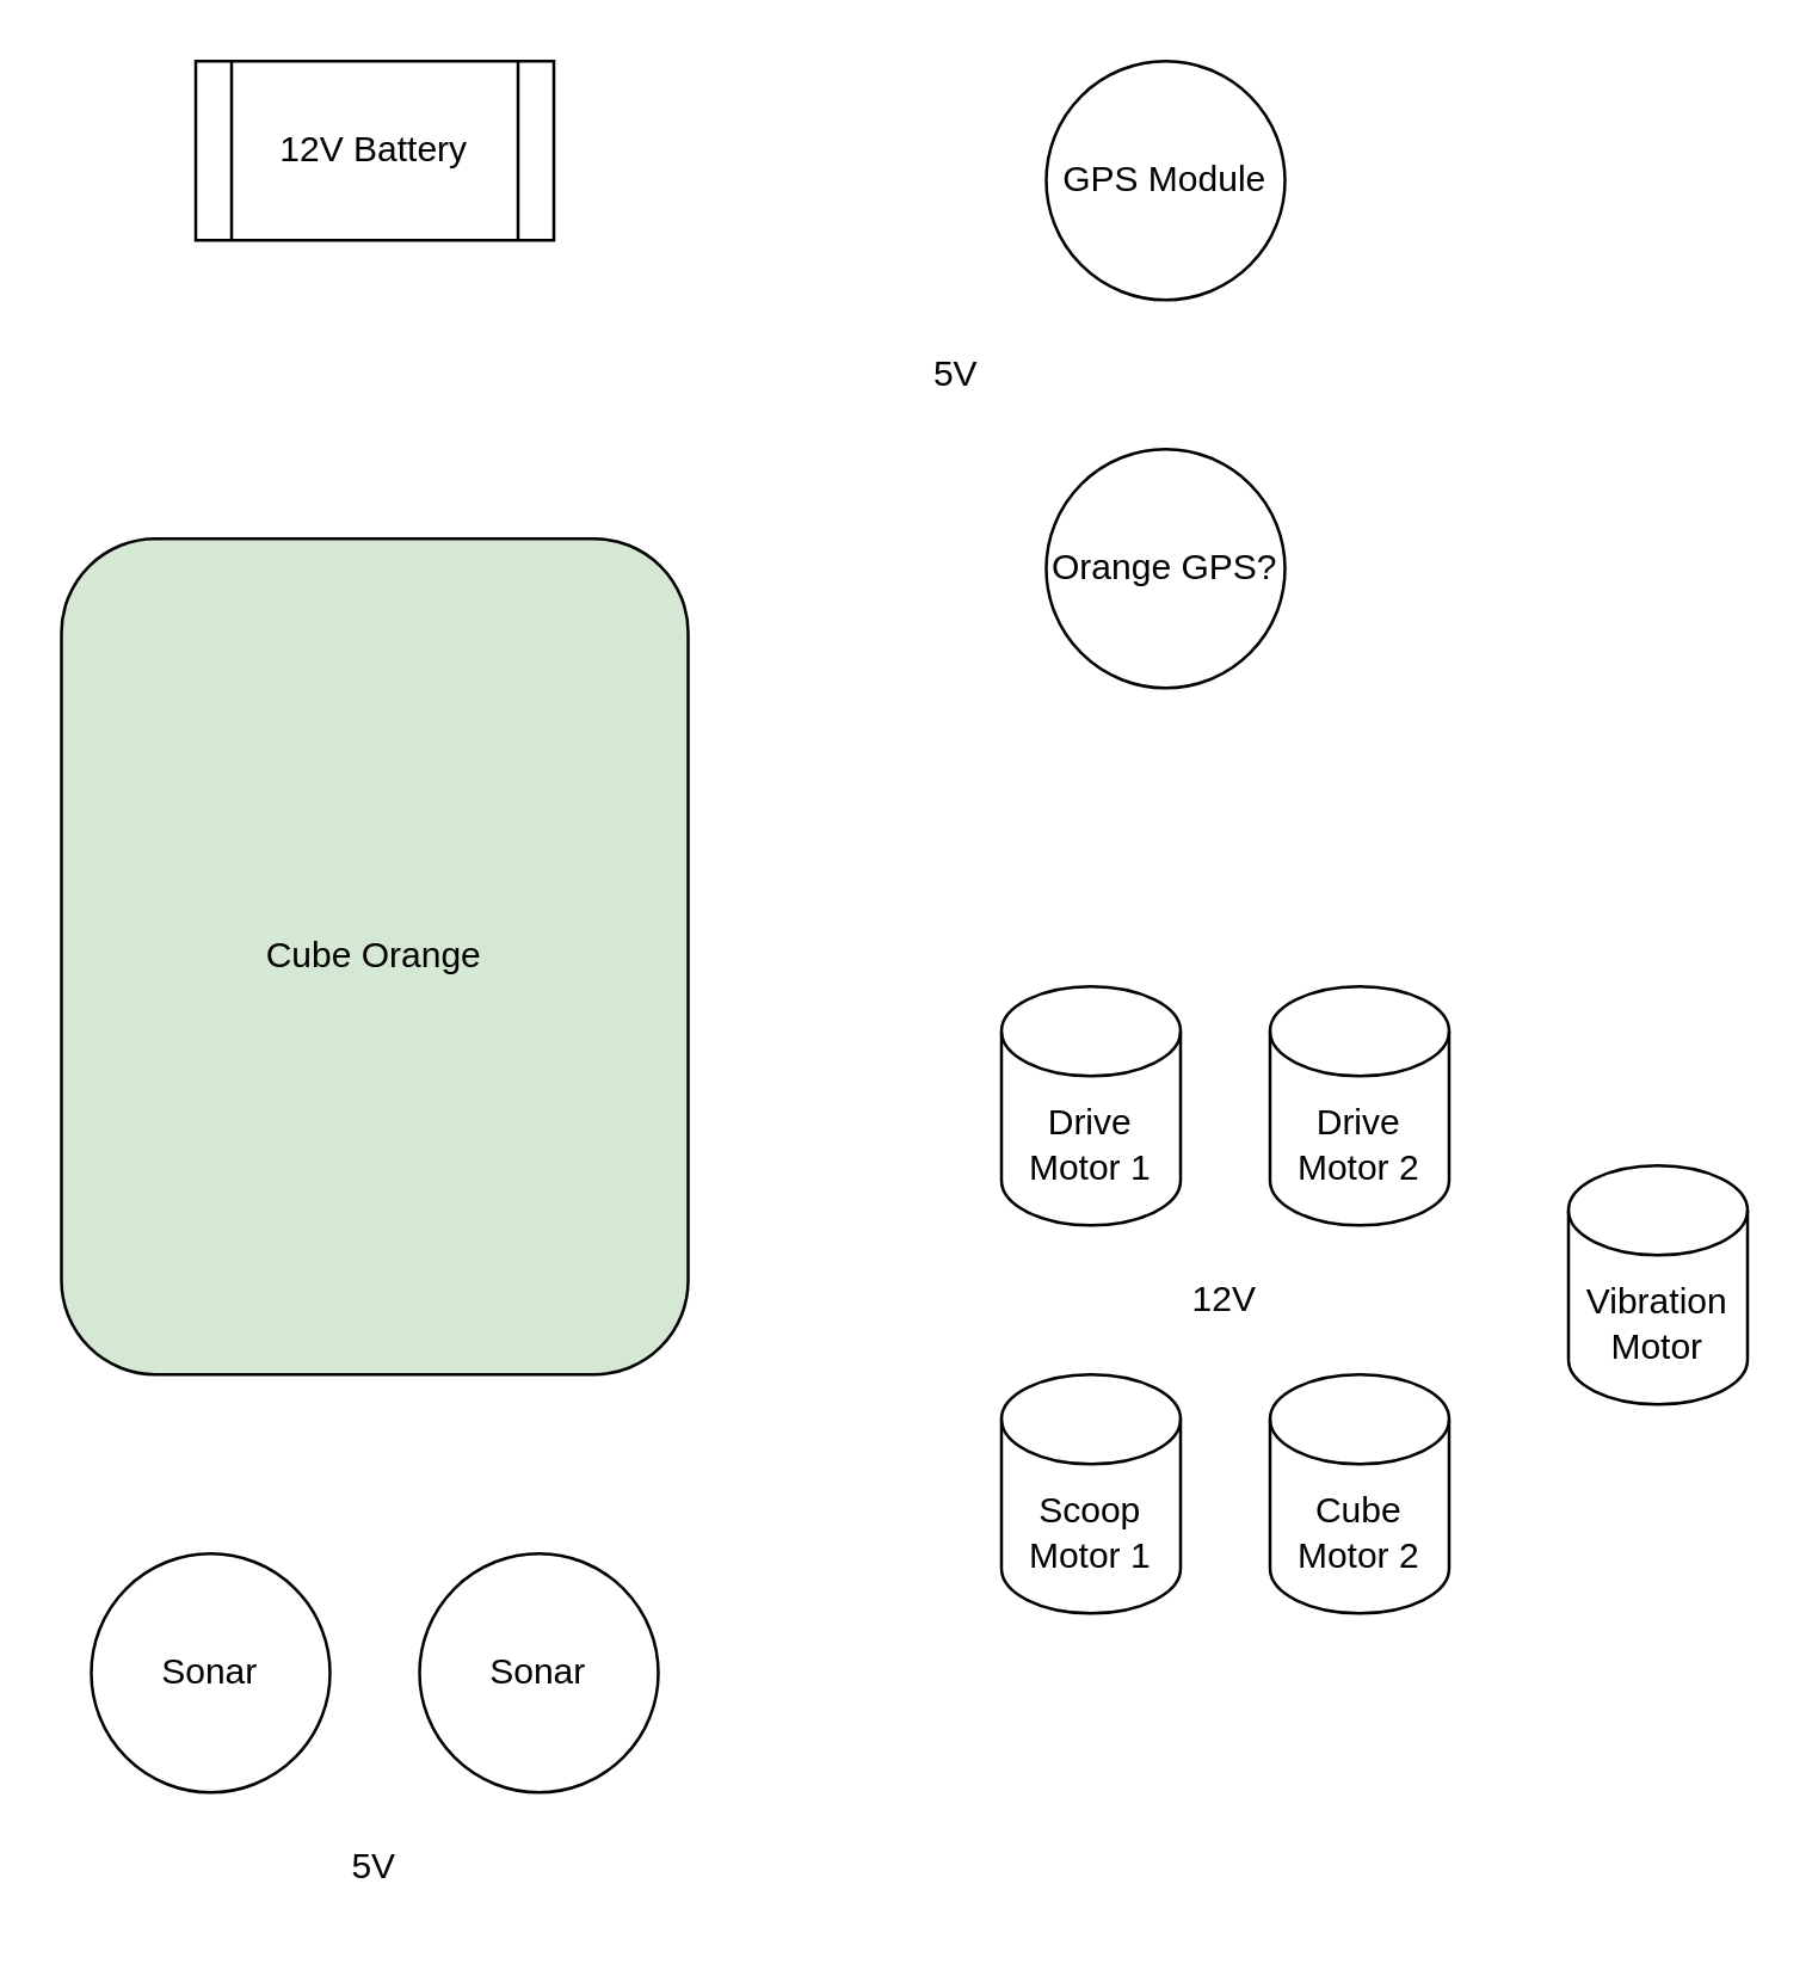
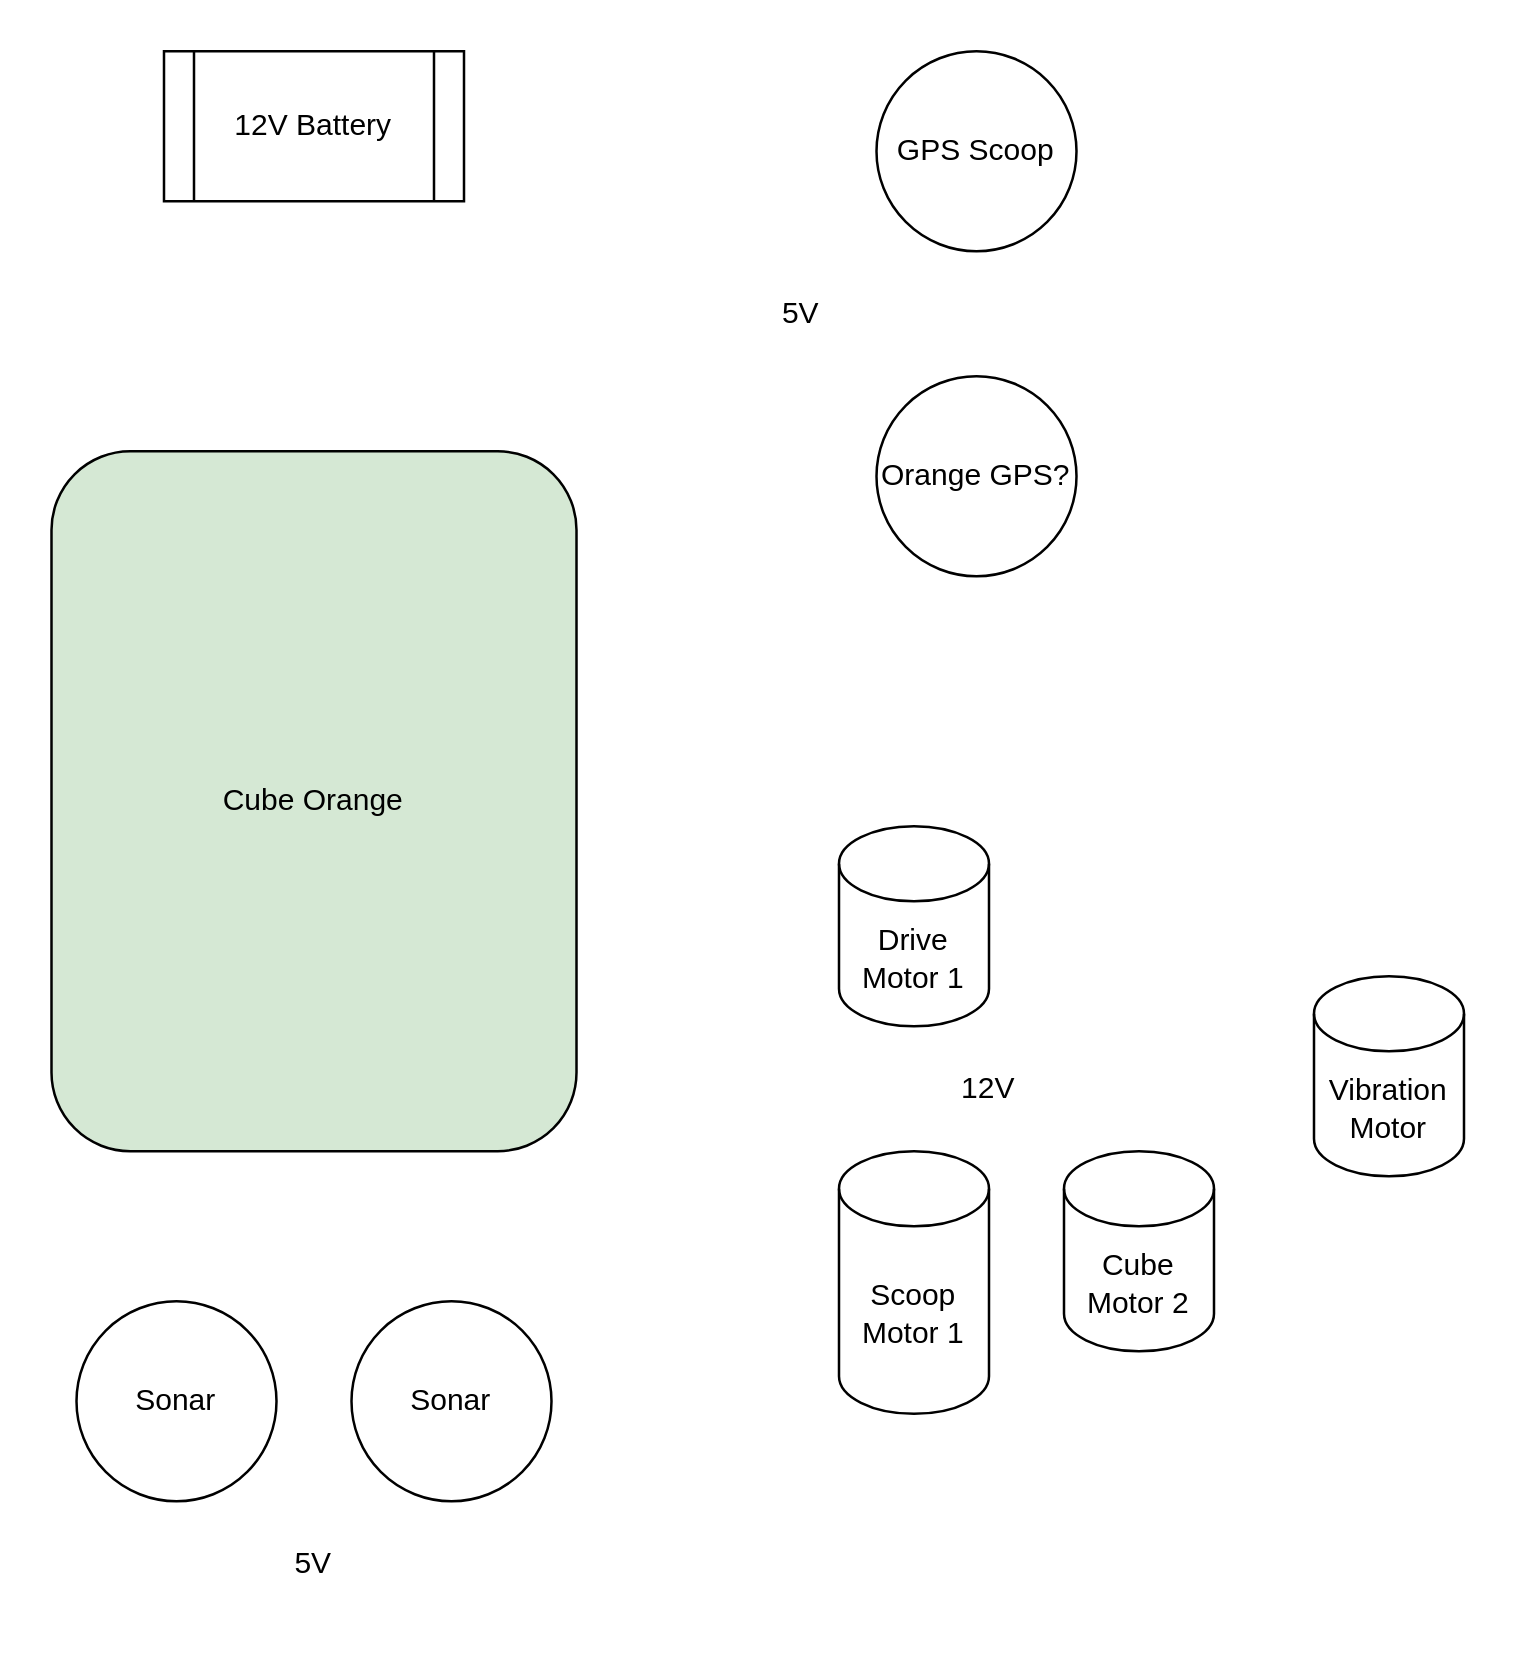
  <mxCell id="0" />
  <mxCell id="1" parent="0" />
  <mxCell id="2" value="Cube Orange" style="rounded=1;whiteSpace=wrap;html=1;fillColor=#d5e8d4;" parent="1" vertex="1"><mxGeometry x="20" y="180" width="210" height="280" as="geometry" /></mxCell>
  <mxCell id="3" value="12V Battery" style="shape=process;whiteSpace=wrap;html=1;backgroundOutline=1;" parent="1" vertex="1"><mxGeometry x="65" y="20" width="120" height="60" as="geometry" /></mxCell>
- <mxCell id="4" value="GPS Module&lt;br&gt;" style="ellipse;whiteSpace=wrap;html=1;aspect=fixed;" parent="1" vertex="1"><mxGeometry x="350" y="20" width="80" height="80" as="geometry" /></mxCell>
+ <mxCell id="4" value="GPS Scoop&lt;br&gt;" style="ellipse;whiteSpace=wrap;html=1;aspect=fixed;" parent="1" vertex="1"><mxGeometry x="350" y="20" width="80" height="80" as="geometry" /></mxCell>
  <mxCell id="5" value="Orange GPS?&lt;br&gt;" style="ellipse;whiteSpace=wrap;html=1;aspect=fixed;" parent="1" vertex="1"><mxGeometry x="350" y="150" width="80" height="80" as="geometry" /></mxCell>
  <mxCell id="6" value="Sonar&lt;br&gt;" style="ellipse;whiteSpace=wrap;html=1;aspect=fixed;" parent="1" vertex="1"><mxGeometry x="30" y="520" width="80" height="80" as="geometry" /></mxCell>
  <mxCell id="7" value="Sonar&lt;br&gt;" style="ellipse;whiteSpace=wrap;html=1;aspect=fixed;" parent="1" vertex="1"><mxGeometry x="140" y="520" width="80" height="80" as="geometry" /></mxCell>
  <mxCell id="8" value="Drive Motor 1" style="shape=cylinder3;whiteSpace=wrap;html=1;boundedLbl=1;backgroundOutline=1;size=15;" parent="1" vertex="1"><mxGeometry x="335" y="330" width="60" height="80" as="geometry" /></mxCell>
- <mxCell id="9" value="Drive Motor 2" style="shape=cylinder3;whiteSpace=wrap;html=1;boundedLbl=1;backgroundOutline=1;size=15;" parent="1" vertex="1"><mxGeometry x="425" y="330" width="60" height="80" as="geometry" /></mxCell>
  <mxCell id="10" value="5V&lt;br&gt;" style="text;strokeColor=none;align=center;fillColor=none;html=1;verticalAlign=middle;whiteSpace=wrap;rounded=0;" parent="1" vertex="1"><mxGeometry x="95" y="610" width="60" height="30" as="geometry" /></mxCell>
  <mxCell id="11" value="5V&lt;br&gt;" style="text;strokeColor=none;align=center;fillColor=none;html=1;verticalAlign=middle;whiteSpace=wrap;rounded=0;" parent="1" vertex="1"><mxGeometry x="290" y="110" width="60" height="30" as="geometry" /></mxCell>
- <mxCell id="12" value="12V" style="text;strokeColor=none;align=center;fillColor=none;html=1;verticalAlign=middle;whiteSpace=wrap;rounded=0;" parent="1" vertex="1"><mxGeometry x="380" y="420" width="60" height="30" as="geometry" /></mxCell>
- <mxCell id="13" value="Scoop Motor 1" style="shape=cylinder3;whiteSpace=wrap;html=1;boundedLbl=1;backgroundOutline=1;size=15;" parent="1" vertex="1"><mxGeometry x="335" y="460" width="60" height="80" as="geometry" /></mxCell>
+ <mxCell id="12" value="12V" style="text;strokeColor=none;align=center;fillColor=none;html=1;verticalAlign=middle;whiteSpace=wrap;rounded=0;" parent="1" vertex="1"><mxGeometry x="365" y="420" width="60" height="30" as="geometry" /></mxCell>
+ <mxCell id="13" value="Scoop Motor 1" style="shape=cylinder3;whiteSpace=wrap;html=1;boundedLbl=1;backgroundOutline=1;size=15;" parent="1" vertex="1"><mxGeometry x="335" y="460" width="60" height="105" as="geometry" /></mxCell>
  <mxCell id="14" value="Cube Motor 2" style="shape=cylinder3;whiteSpace=wrap;html=1;boundedLbl=1;backgroundOutline=1;size=15;" parent="1" vertex="1"><mxGeometry x="425" y="460" width="60" height="80" as="geometry" /></mxCell>
  <mxCell id="15" value="Vibration Motor" style="shape=cylinder3;whiteSpace=wrap;html=1;boundedLbl=1;backgroundOutline=1;size=15;" parent="1" vertex="1"><mxGeometry x="525" y="390" width="60" height="80" as="geometry" /></mxCell>
